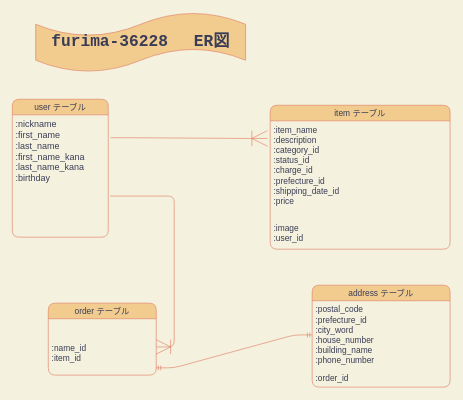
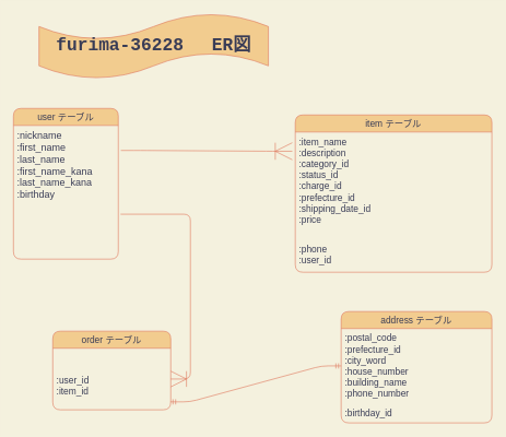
  <mxCell id="0" />
  <mxCell id="1" parent="0" />
  <mxCell id="2" value="user テーブル" style="swimlane;fontStyle=0;childLayout=stackLayout;horizontal=1;startSize=26;horizontalStack=0;resizeParent=1;resizeParentMax=0;resizeLast=0;collapsible=1;marginBottom=0;align=center;fontSize=14;rounded=1;fillColor=#F2CC8F;strokeColor=#E07A5F;fontColor=#393C56;" parent="1" vertex="1"><mxGeometry x="20" y="165" width="160" height="230" as="geometry" /></mxCell>
  <mxCell id="3" value=":nickname&#10;:first_name&#10;:last_name&#10;:first_name_kana&#10;:last_name_kana&#10;:birthday" style="text;strokeColor=none;fillColor=none;spacingLeft=4;spacingRight=4;overflow=hidden;rotatable=0;points=[[0,0.5],[1,0.5]];portConstraint=eastwest;fontSize=15;fontColor=#393C56;" parent="2" vertex="1"><mxGeometry y="26" width="160" height="204" as="geometry" /></mxCell>
  <mxCell id="4" value="item テーブル" style="swimlane;fontStyle=0;childLayout=stackLayout;horizontal=1;startSize=26;horizontalStack=0;resizeParent=1;resizeParentMax=0;resizeLast=0;collapsible=1;marginBottom=0;align=center;fontSize=14;rounded=1;fillColor=#F2CC8F;strokeColor=#E07A5F;fontColor=#393C56;" parent="1" vertex="1"><mxGeometry x="450" y="175" width="300" height="240" as="geometry"><mxRectangle x="250" y="140" width="120" height="26" as="alternateBounds" /></mxGeometry></mxCell>
  <mxCell id="5" value=":item_name&#10;:description&#10;:category_id&#10;:status_id&#10;:charge_id&#10;:prefecture_id&#10;:shipping_date_id&#10;:price&#10;&#10;" style="text;strokeColor=none;fillColor=none;spacingLeft=4;spacingRight=4;overflow=hidden;rotatable=0;points=[[0,0.5],[1,0.5]];portConstraint=eastwest;fontSize=14;fontColor=#393C56;" parent="4" vertex="1"><mxGeometry y="26" width="300" height="164" as="geometry" /></mxCell>
- <mxCell id="6" value=":image&#10;:user_id" style="text;strokeColor=none;fillColor=none;spacingLeft=4;spacingRight=4;overflow=hidden;rotatable=0;points=[[0,0.5],[1,0.5]];portConstraint=eastwest;fontSize=14;fontColor=#393C56;" parent="4" vertex="1"><mxGeometry y="190" width="300" height="50" as="geometry" /></mxCell>
+ <mxCell id="6" value=":phone&#10;:user_id" style="text;strokeColor=none;fillColor=none;spacingLeft=4;spacingRight=4;overflow=hidden;rotatable=0;points=[[0,0.5],[1,0.5]];portConstraint=eastwest;fontSize=14;fontColor=#393C56;" parent="4" vertex="1"><mxGeometry y="190" width="300" height="50" as="geometry" /></mxCell>
  <mxCell id="7" value="order テーブル" style="swimlane;fontStyle=0;childLayout=stackLayout;horizontal=1;startSize=26;horizontalStack=0;resizeParent=1;resizeParentMax=0;resizeLast=0;collapsible=1;marginBottom=0;align=center;fontSize=14;rounded=1;fillColor=#F2CC8F;strokeColor=#E07A5F;fontColor=#393C56;" parent="1" vertex="1"><mxGeometry x="80" y="505" width="180" height="120" as="geometry" /></mxCell>
- <mxCell id="8" value="&#10;&#10;:name_id&#10;:item_id" style="text;strokeColor=none;fillColor=none;spacingLeft=4;spacingRight=4;overflow=hidden;rotatable=0;points=[[0,0.5],[1,0.5]];portConstraint=eastwest;fontSize=14;fontColor=#393C56;" parent="7" vertex="1"><mxGeometry y="26" width="180" height="94" as="geometry" /></mxCell>
+ <mxCell id="8" value="&#10;&#10;:user_id&#10;:item_id" style="text;strokeColor=none;fillColor=none;spacingLeft=4;spacingRight=4;overflow=hidden;rotatable=0;points=[[0,0.5],[1,0.5]];portConstraint=eastwest;fontSize=14;fontColor=#393C56;" parent="7" vertex="1"><mxGeometry y="26" width="180" height="94" as="geometry" /></mxCell>
  <mxCell id="9" value="address テーブル" style="swimlane;fontStyle=0;childLayout=stackLayout;horizontal=1;startSize=26;horizontalStack=0;resizeParent=1;resizeParentMax=0;resizeLast=0;collapsible=1;marginBottom=0;align=center;fontSize=14;rounded=1;fillColor=#F2CC8F;strokeColor=#E07A5F;fontColor=#393C56;" parent="1" vertex="1"><mxGeometry x="520" y="475" width="230" height="170" as="geometry" /></mxCell>
  <mxCell id="10" value=":postal_code&#10;:prefecture_id&#10;:city_word&#10;:house_number&#10;:building_name&#10;:phone_number&#10;" style="text;strokeColor=none;fillColor=none;spacingLeft=4;spacingRight=4;overflow=hidden;rotatable=0;points=[[0,0.5],[1,0.5]];portConstraint=eastwest;fontSize=14;fontColor=#393C56;" parent="9" vertex="1"><mxGeometry y="26" width="230" height="114" as="geometry" /></mxCell>
- <mxCell id="11" value=":order_id&#10;" style="text;strokeColor=none;fillColor=none;spacingLeft=4;spacingRight=4;overflow=hidden;rotatable=0;points=[[0,0.5],[1,0.5]];portConstraint=eastwest;fontSize=14;fontColor=#393C56;" parent="9" vertex="1"><mxGeometry y="140" width="230" height="30" as="geometry" /></mxCell>
+ <mxCell id="11" value=":birthday_id&#10;" style="text;strokeColor=none;fillColor=none;spacingLeft=4;spacingRight=4;overflow=hidden;rotatable=0;points=[[0,0.5],[1,0.5]];portConstraint=eastwest;fontSize=14;fontColor=#393C56;" parent="9" vertex="1"><mxGeometry y="140" width="230" height="30" as="geometry" /></mxCell>
  <mxCell id="12" value="&lt;h3&gt;&lt;font style=&quot;font-size: 27px&quot; face=&quot;Courier New&quot;&gt;furima-36228 　ER図&lt;/font&gt;&lt;/h3&gt;" style="shape=tape;whiteSpace=wrap;html=1;rounded=1;fillColor=#F2CC8F;strokeColor=#E07A5F;fontColor=#393C56;" parent="1" vertex="1"><mxGeometry x="59" y="20" width="350" height="100" as="geometry" /></mxCell>
  <mxCell id="13" value="" style="edgeStyle=entityRelationEdgeStyle;fontSize=12;html=1;endArrow=ERoneToMany;fontColor=#393C56;strokeColor=#E07A5F;fillColor=#F2CC8F;exitX=1.024;exitY=0.187;exitDx=0;exitDy=0;exitPerimeter=0;entryX=-0.015;entryY=0.179;entryDx=0;entryDy=0;entryPerimeter=0;endSize=24;" parent="1" source="3" target="5" edge="1"><mxGeometry width="100" height="100" relative="1" as="geometry"><mxPoint x="360" y="435" as="sourcePoint" /><mxPoint x="440" y="235" as="targetPoint" /></mxGeometry></mxCell>
  <mxCell id="14" value="" style="edgeStyle=entityRelationEdgeStyle;fontSize=12;html=1;endArrow=ERoneToMany;fontColor=#393C56;strokeColor=#E07A5F;fillColor=#F2CC8F;exitX=1.021;exitY=0.664;exitDx=0;exitDy=0;exitPerimeter=0;endSize=22;" parent="1" source="3" target="8" edge="1"><mxGeometry width="100" height="100" relative="1" as="geometry"><mxPoint x="100" y="465" as="sourcePoint" /><mxPoint x="200" y="505" as="targetPoint" /></mxGeometry></mxCell>
  <mxCell id="15" value="" style="edgeStyle=entityRelationEdgeStyle;fontSize=12;html=1;endArrow=ERmandOne;startArrow=ERmandOne;fontColor=#393C56;strokeColor=#E07A5F;fillColor=#F2CC8F;entryX=0;entryY=0.5;entryDx=0;entryDy=0;exitX=0.997;exitY=0.871;exitDx=0;exitDy=0;exitPerimeter=0;" parent="1" source="8" target="10" edge="1"><mxGeometry width="100" height="100" relative="1" as="geometry"><mxPoint x="380" y="615" as="sourcePoint" /><mxPoint x="420" y="535" as="targetPoint" /></mxGeometry></mxCell>
